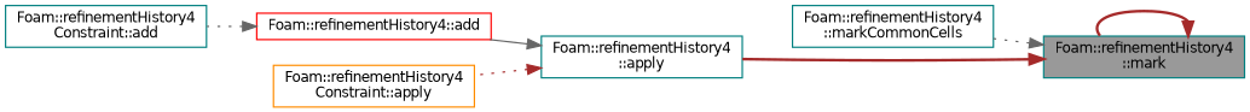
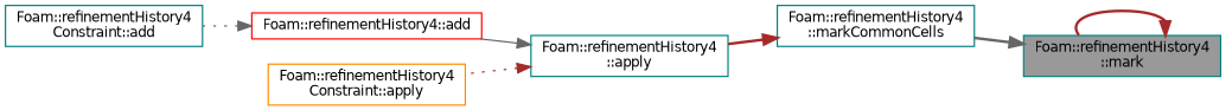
  digraph {
    rankdir=RL
    node [color=teal fillcolor=white fontname=Helvetica fontsize=10 shape=box style=filled]
    edge [color=brown dir=back fontname=Helvetica fontsize=10 labelfontname=Helvetica labelfontsize=10 style=dotted]
    n1 [fillcolor=grey60 fontcolor=black height=0.2 label="Foam::refinementHistory4\l::mark" width=0.4]
    n2 [height=0.2 label="Foam::refinementHistory4\l::markCommonCells" width=0.4]
    n3 [height=0.2 label="Foam::refinementHistory4\l::apply" width=0.4]
    n4 [color=red height=0.2 label="Foam::refinementHistory4::add" width=0.4]
    n5 [height=0.2 label="Foam::refinementHistory4\lConstraint::add" width=0.4]
    n6 [color=darkorange height=0.2 label="Foam::refinementHistory4\lConstraint::apply" width=0.4]
    n1 -> n1 [style=bold]
-   n1 -> n2 [color=gray40]
-   n1 -> n3 [style=bold]
+   n1 -> n2 [color=gray40 style=bold]
+   n2 -> n3 [style=bold]
    n3 -> n4 [color=gray40 style=solid]
    n3 -> n6
    n4 -> n5 [color=gray40]
  }
